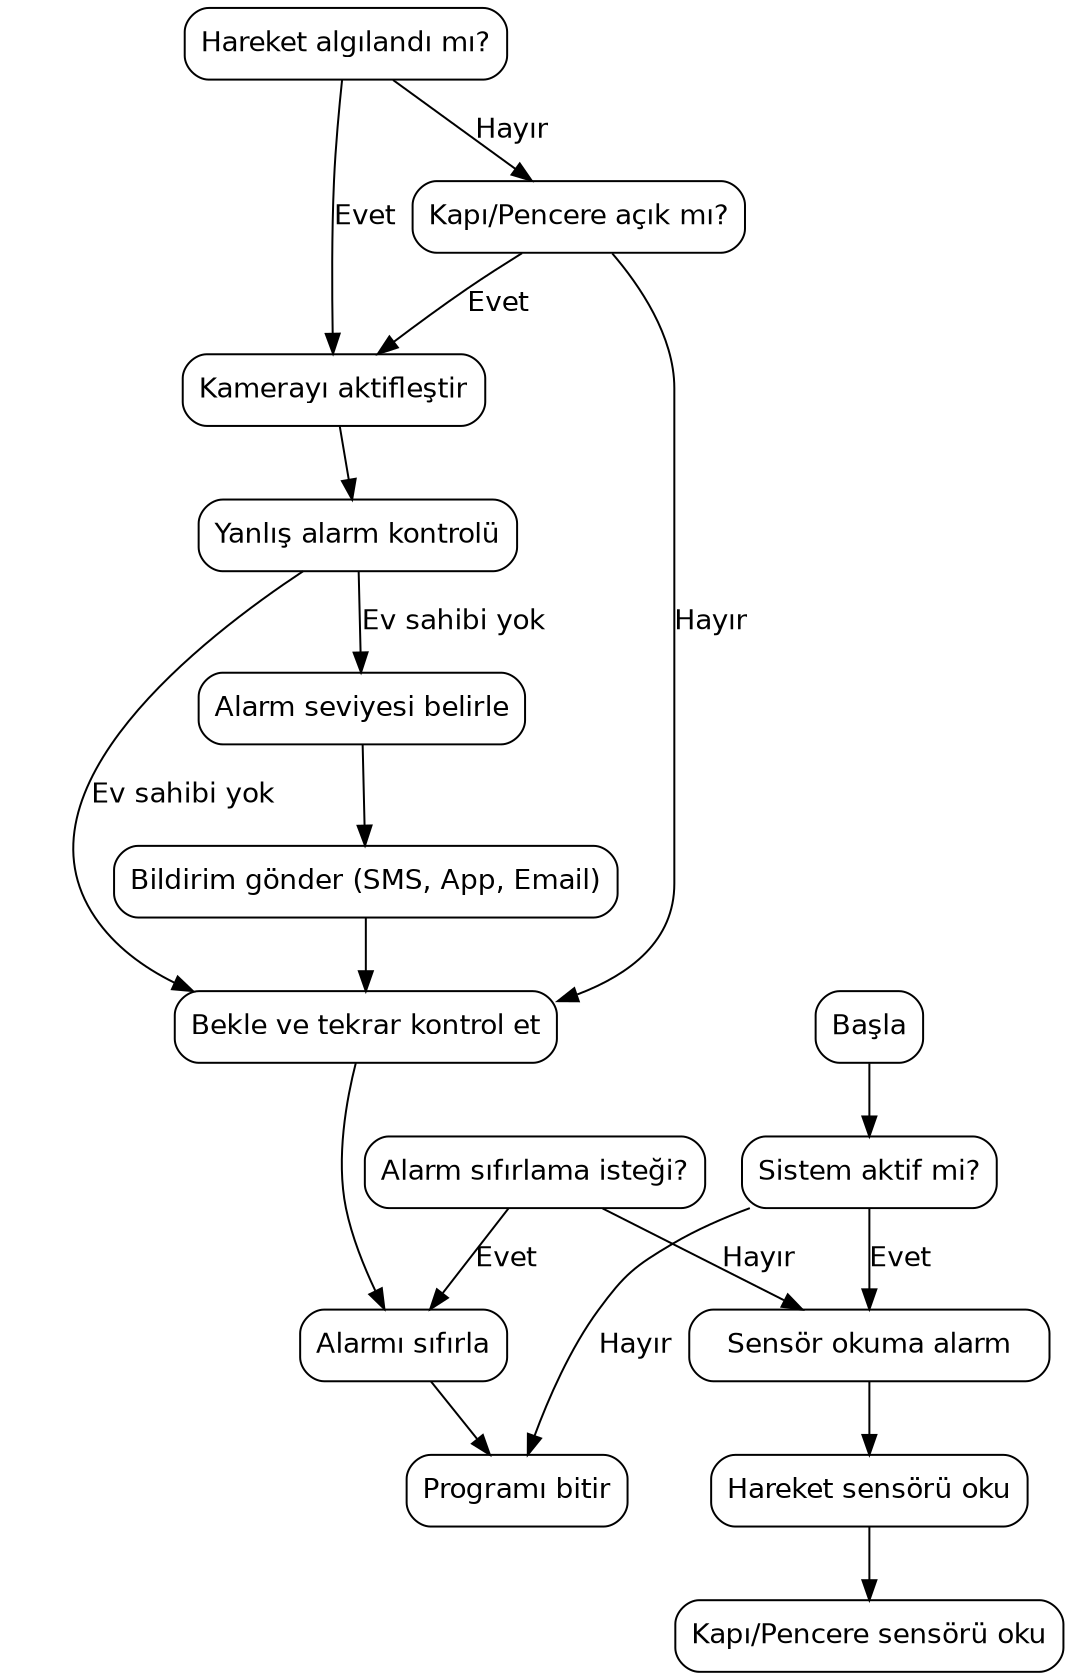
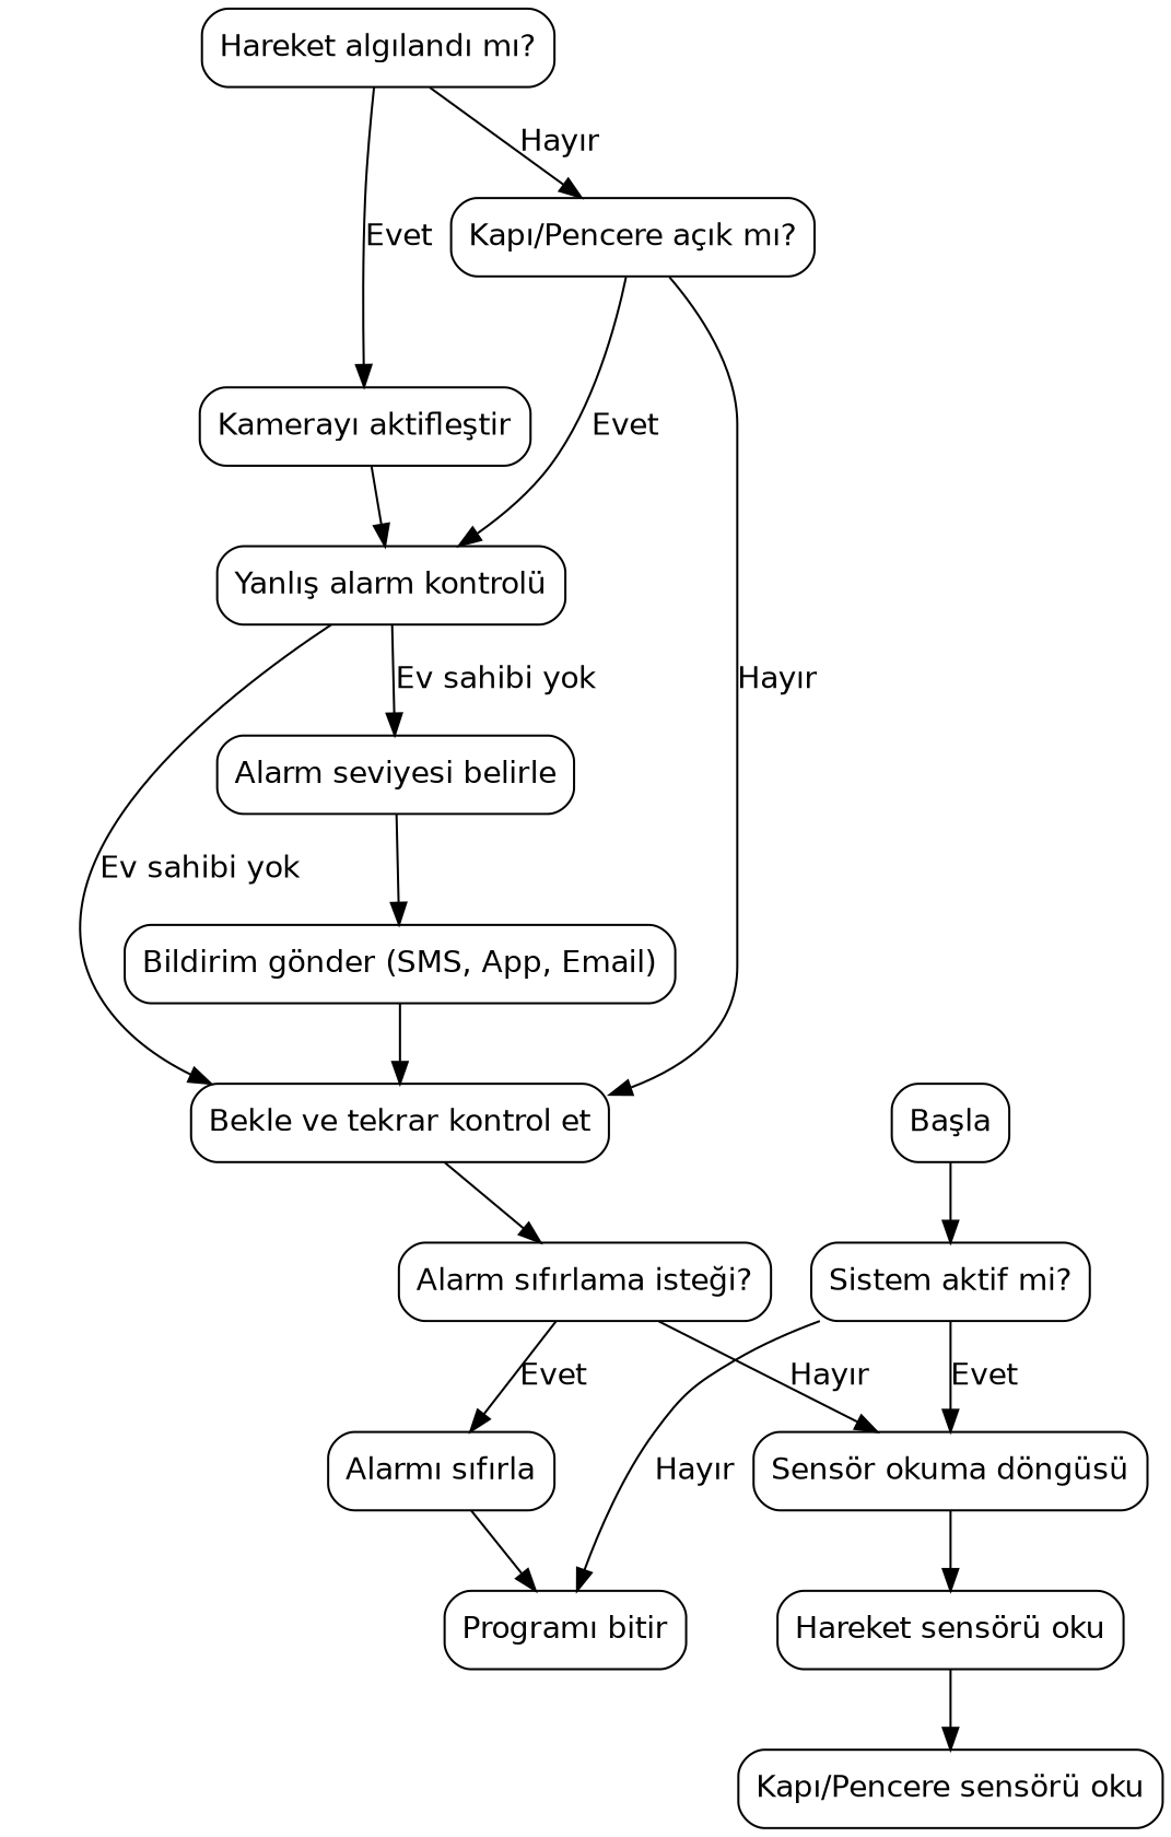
  digraph {
    fontname="DejaVu Sans"
    rankdir=TB
    node [fontname="DejaVu Sans" shape=box style=rounded]
    edge [fontname="DejaVu Sans"]
    n1 [label="Başla"]
    n2 [label="Sistem aktif mi?"]
    n3 [label="Programı bitir"]
-   n4 [label="Sensör okuma alarm"]
+   n4 [label="Sensör okuma döngüsü"]
    n5 [label="Hareket sensörü oku"]
    n6 [label="Kapı/Pencere sensörü oku"]
    n7 [label="Hareket algılandı mı?"]
    n8 [label="Kapı/Pencere açık mı?"]
    n9 [label="Kamerayı aktifleştir"]
    n10 [label="Bekle ve tekrar kontrol et"]
    n11 [label="Yanlış alarm kontrolü"]
    n12 [label="Alarm sıfırlama isteği?"]
    n13 [label="Alarm seviyesi belirle"]
    n14 [label="Bildirim gönder (SMS, App, Email)"]
    n15 [label="Alarmı sıfırla"]
    n1 -> n2
    n2 -> n3 [label="Hayır"]
    n2 -> n4 [label=Evet]
    n4 -> n5
    n5 -> n6
    n7 -> n8 [label="Hayır"]
    n7 -> n9 [label=Evet]
-   n8 -> n9 [label=Evet]
+   n8 -> n11 [label=Evet]
    n8 -> n10 [label="Hayır"]
    n9 -> n11
-   n10 -> n15
+   n10 -> n12
    n11 -> n10 [label="Ev sahibi yok"]
    n11 -> n13 [label="Ev sahibi yok"]
    n12 -> n4 [label="Hayır"]
    n12 -> n15 [label=Evet]
    n13 -> n14
    n14 -> n10
    n15 -> n3
  }
